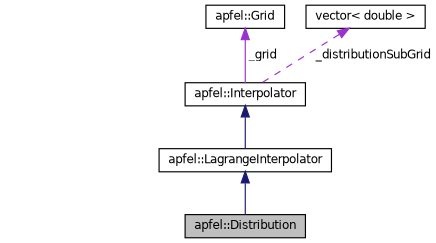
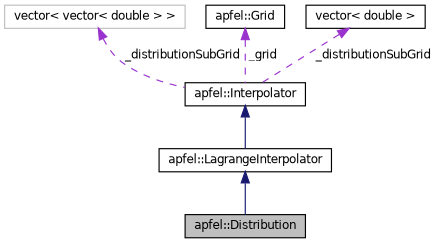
  digraph {
    node [color=black fillcolor=white fontname=Helvetica fontsize=10 shape=record style=filled]
    edge [color=darkorchid3 dir=back fontname=Helvetica fontsize=10 labelfontname=Helvetica labelfontsize=10 style=dashed]
    n1 [fillcolor=grey75 fontcolor=black height=0.2 label="apfel::Distribution" width=0.4]
    n2 [height=0.2 label="apfel::LagrangeInterpolator" width=0.4]
    n3 [height=0.2 label="apfel::Interpolator" width=0.4]
+   n4 [color=grey75 height=0.2 label="vector\< vector\< double \> \>" width=0.4]
    n5 [height=0.2 label="apfel::Grid" width=0.4]
    n6 [height=0.2 label="vector\< double \>" width=0.4]
    n2 -> n1 [color=midnightblue style=solid]
    n3 -> n2 [color=midnightblue style=solid]
-   n5 -> n3 [label=" _grid" style=solid]
+   n4 -> n3 [label=" _distributionSubGrid"]
+   n5 -> n3 [label=" _grid"]
    n6 -> n3 [label=" _distributionSubGrid"]
  }
